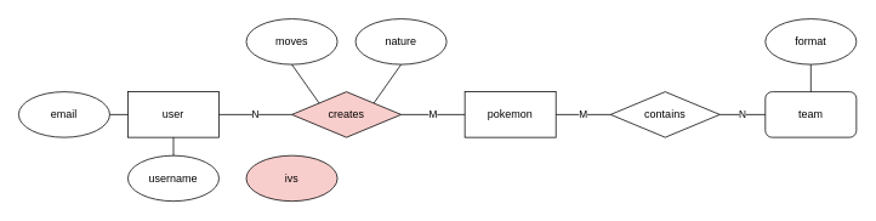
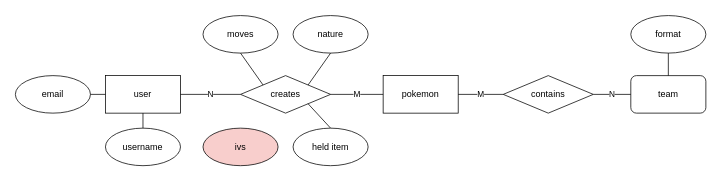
  <mxCell id="0" />
  <mxCell id="1" parent="0" />
  <mxCell id="2" value="email" style="ellipse;whiteSpace=wrap;html=1;" vertex="1" parent="1"><mxGeometry x="20" y="100" width="100" height="50" as="geometry" /></mxCell>
  <mxCell id="3" value="username" style="ellipse;whiteSpace=wrap;html=1;" vertex="1" parent="1"><mxGeometry x="140" y="170" width="100" height="50" as="geometry" /></mxCell>
  <mxCell id="4" value="user" style="rounded=0;whiteSpace=wrap;html=1;" vertex="1" parent="1"><mxGeometry x="140" y="100" width="100" height="50" as="geometry" /></mxCell>
- <mxCell id="5" value="creates" style="rhombus;whiteSpace=wrap;html=1;fillColor=#f8cecc;" vertex="1" parent="1"><mxGeometry x="320" y="100" width="120" height="50" as="geometry" /></mxCell>
+ <mxCell id="5" value="creates" style="rhombus;whiteSpace=wrap;html=1;" vertex="1" parent="1"><mxGeometry x="320" y="100" width="120" height="50" as="geometry" /></mxCell>
  <mxCell id="6" value="pokemon" style="rounded=0;whiteSpace=wrap;html=1;" vertex="1" parent="1"><mxGeometry x="510" y="100" width="100" height="50" as="geometry" /></mxCell>
  <mxCell id="7" value="N" style="endArrow=none;html=1;rounded=0;exitX=1;exitY=0.5;exitDx=0;exitDy=0;entryX=0;entryY=0.5;entryDx=0;entryDy=0;" edge="1" parent="1" source="4" target="5"><mxGeometry width="50" height="50" relative="1" as="geometry"><mxPoint x="290" y="240" as="sourcePoint" /><mxPoint x="340" y="190" as="targetPoint" /></mxGeometry></mxCell>
  <mxCell id="8" value="M" style="endArrow=none;html=1;rounded=0;exitX=0;exitY=0.5;exitDx=0;exitDy=0;entryX=1;entryY=0.5;entryDx=0;entryDy=0;" edge="1" parent="1" source="6" target="5"><mxGeometry width="50" height="50" relative="1" as="geometry"><mxPoint x="250" y="135" as="sourcePoint" /><mxPoint x="290" y="135" as="targetPoint" /></mxGeometry></mxCell>
  <mxCell id="9" value="" style="endArrow=none;html=1;rounded=0;exitX=0.5;exitY=1;exitDx=0;exitDy=0;entryX=0.5;entryY=0;entryDx=0;entryDy=0;" edge="1" parent="1" source="4" target="3"><mxGeometry width="50" height="50" relative="1" as="geometry"><mxPoint x="250" y="135" as="sourcePoint" /><mxPoint x="290" y="135" as="targetPoint" /></mxGeometry></mxCell>
  <mxCell id="10" value="" style="endArrow=none;html=1;rounded=0;exitX=1;exitY=0.5;exitDx=0;exitDy=0;entryX=0;entryY=0.5;entryDx=0;entryDy=0;" edge="1" parent="1" source="2" target="4"><mxGeometry width="50" height="50" relative="1" as="geometry"><mxPoint x="200" y="160" as="sourcePoint" /><mxPoint x="200" y="180" as="targetPoint" /></mxGeometry></mxCell>
  <mxCell id="11" value="contains" style="rhombus;whiteSpace=wrap;html=1;" vertex="1" parent="1"><mxGeometry x="670" y="100" width="120" height="50" as="geometry" /></mxCell>
  <mxCell id="12" value="M" style="endArrow=none;html=1;rounded=0;exitX=1;exitY=0.5;exitDx=0;exitDy=0;entryX=0;entryY=0.5;entryDx=0;entryDy=0;" edge="1" parent="1" source="6" target="11"><mxGeometry width="50" height="50" relative="1" as="geometry"><mxPoint x="520" y="135" as="sourcePoint" /><mxPoint x="480" y="135" as="targetPoint" /></mxGeometry></mxCell>
  <mxCell id="13" value="team" style="whiteSpace=wrap;html=1;rounded=1;" vertex="1" parent="1"><mxGeometry x="840" y="100" width="100" height="50" as="geometry" /></mxCell>
  <mxCell id="14" value="N" style="endArrow=none;html=1;rounded=0;exitX=1;exitY=0.5;exitDx=0;exitDy=0;entryX=0;entryY=0.5;entryDx=0;entryDy=0;" edge="1" parent="1" source="11" target="13"><mxGeometry width="50" height="50" relative="1" as="geometry"><mxPoint x="270" y="160" as="sourcePoint" /><mxPoint x="270" y="180" as="targetPoint" /></mxGeometry></mxCell>
  <mxCell id="15" value="format" style="ellipse;whiteSpace=wrap;html=1;" vertex="1" parent="1"><mxGeometry x="840" y="20" width="100" height="50" as="geometry" /></mxCell>
  <mxCell id="16" value="nature" style="ellipse;whiteSpace=wrap;html=1;" vertex="1" parent="1"><mxGeometry x="390" y="20" width="100" height="50" as="geometry" /></mxCell>
  <mxCell id="17" value="moves" style="ellipse;whiteSpace=wrap;html=1;" vertex="1" parent="1"><mxGeometry x="270" y="20" width="100" height="50" as="geometry" /></mxCell>
  <mxCell id="18" value="" style="endArrow=none;html=1;rounded=0;exitX=0;exitY=0;exitDx=0;exitDy=0;entryX=0.5;entryY=1;entryDx=0;entryDy=0;" edge="1" parent="1" source="5" target="17"><mxGeometry width="50" height="50" relative="1" as="geometry"><mxPoint x="250" y="135" as="sourcePoint" /><mxPoint x="330" y="135" as="targetPoint" /></mxGeometry></mxCell>
  <mxCell id="19" value="" style="endArrow=none;html=1;rounded=0;exitX=1;exitY=0;exitDx=0;exitDy=0;entryX=0.5;entryY=1;entryDx=0;entryDy=0;" edge="1" parent="1" source="5" target="16"><mxGeometry width="50" height="50" relative="1" as="geometry"><mxPoint x="360" y="123" as="sourcePoint" /><mxPoint x="330" y="80" as="targetPoint" /></mxGeometry></mxCell>
  <mxCell id="20" value="ivs" style="ellipse;whiteSpace=wrap;html=1;fillColor=#f8cecc;" vertex="1" parent="1"><mxGeometry x="270" y="170" width="100" height="50" as="geometry" /></mxCell>
+ <mxCell id="21" value="held item" style="ellipse;whiteSpace=wrap;html=1;" vertex="1" parent="1"><mxGeometry x="390" y="170" width="100" height="50" as="geometry" /></mxCell>
+ <mxCell id="22" value="" style="endArrow=none;html=1;rounded=0;exitX=0.5;exitY=0;exitDx=0;exitDy=0;entryX=1;entryY=1;entryDx=0;entryDy=0;" edge="1" parent="1" source="21" target="5"><mxGeometry width="50" height="50" relative="1" as="geometry"><mxPoint x="330" y="180" as="sourcePoint" /><mxPoint x="360" y="148" as="targetPoint" /></mxGeometry></mxCell>
  <mxCell id="23" value="" style="endArrow=none;html=1;rounded=0;exitX=0.5;exitY=1;exitDx=0;exitDy=0;entryX=0.5;entryY=0;entryDx=0;entryDy=0;" edge="1" parent="1" source="15" target="13"><mxGeometry width="50" height="50" relative="1" as="geometry"><mxPoint x="800" y="135" as="sourcePoint" /><mxPoint x="850" y="135" as="targetPoint" /></mxGeometry></mxCell>
